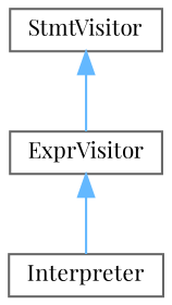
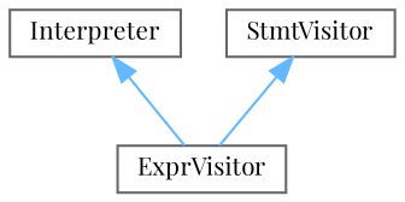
  digraph {
    fontname="Playfair Display"
    rankdir=TB
    node [color=grey40 fillcolor=white fontname="Playfair Display" fontsize=10 shape=box style=filled]
    edge [color=steelblue1 dir=back fontname="Playfair Display" fontsize=10 labelfontname=Helvetica labelfontsize=10 style=solid]
    n1 [height=0.2 label=ExprVisitor width=0.4]
    n2 [height=0.2 label=Interpreter width=0.4]
    n3 [height=0.2 label=StmtVisitor width=0.4]
-   n1 -> n2
+   n2 -> n1
    n3 -> n1
  }
